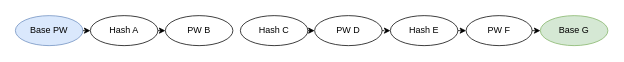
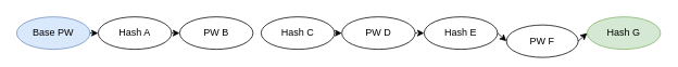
  <mxCell id="0" />
  <mxCell id="1" parent="0" />
  <mxCell id="2" value="Base PW" style="ellipse;whiteSpace=wrap;html=1;align=center;fillColor=#dae8fc;strokeColor=#6c8ebf;" vertex="1" parent="1"><mxGeometry x="20" y="20" width="90" height="40" as="geometry" /></mxCell>
  <mxCell id="3" value="PW B" style="ellipse;whiteSpace=wrap;html=1;align=center;" vertex="1" parent="1"><mxGeometry x="220" y="20" width="90" height="40" as="geometry" /></mxCell>
  <mxCell id="4" value="Hash A" style="ellipse;whiteSpace=wrap;html=1;align=center;" vertex="1" parent="1"><mxGeometry x="120" y="20" width="90" height="40" as="geometry" /></mxCell>
  <mxCell id="5" value="Hash C" style="ellipse;whiteSpace=wrap;html=1;align=center;" vertex="1" parent="1"><mxGeometry x="320" y="20" width="90" height="40" as="geometry" /></mxCell>
  <mxCell id="6" value="PW D" style="ellipse;whiteSpace=wrap;html=1;align=center;" vertex="1" parent="1"><mxGeometry x="419" y="20" width="90" height="40" as="geometry" /></mxCell>
- <mxCell id="7" value="PW F" style="ellipse;whiteSpace=wrap;html=1;align=center;" vertex="1" parent="1"><mxGeometry x="621" y="20" width="88" height="40" as="geometry" /></mxCell>
+ <mxCell id="7" value="PW F" style="ellipse;whiteSpace=wrap;html=1;align=center;" vertex="1" parent="1"><mxGeometry x="621" y="30" width="88" height="40" as="geometry" /></mxCell>
  <mxCell id="8" value="Hash E" style="ellipse;whiteSpace=wrap;html=1;align=center;" vertex="1" parent="1"><mxGeometry x="520" y="20" width="90" height="40" as="geometry" /></mxCell>
- <mxCell id="9" value="Base G" style="ellipse;whiteSpace=wrap;html=1;align=center;fillColor=#d5e8d4;strokeColor=#82b366;" vertex="1" parent="1"><mxGeometry x="720" y="20" width="90" height="40" as="geometry" /></mxCell>
+ <mxCell id="9" value="Hash G" style="ellipse;whiteSpace=wrap;html=1;align=center;fillColor=#d5e8d4;strokeColor=#82b366;" vertex="1" parent="1"><mxGeometry x="720" y="20" width="90" height="40" as="geometry" /></mxCell>
  <mxCell id="10" value="" style="endArrow=classic;html=1;entryX=0;entryY=0.5;entryDx=0;entryDy=0;exitX=1;exitY=0.5;exitDx=0;exitDy=0;dashed=1;" edge="1" parent="1" source="2" target="4"><mxGeometry width="50" height="50" relative="1" as="geometry"><mxPoint x="20" y="130" as="sourcePoint" /><mxPoint x="70" y="80" as="targetPoint" /></mxGeometry></mxCell>
  <mxCell id="11" value="" style="endArrow=classic;html=1;entryX=0;entryY=0.5;entryDx=0;entryDy=0;exitX=1;exitY=0.5;exitDx=0;exitDy=0;" edge="1" parent="1" source="4" target="3"><mxGeometry width="50" height="50" relative="1" as="geometry"><mxPoint x="120" y="50" as="sourcePoint" /><mxPoint x="130" y="50" as="targetPoint" /></mxGeometry></mxCell>
  <mxCell id="12" value="" style="endArrow=classic;html=1;entryX=0;entryY=0.5;entryDx=0;entryDy=0;exitX=1;exitY=0.5;exitDx=0;exitDy=0;" edge="1" parent="1" source="7" target="9"><mxGeometry width="50" height="50" relative="1" as="geometry"><mxPoint x="220" y="170" as="sourcePoint" /><mxPoint x="270" y="170" as="targetPoint" /></mxGeometry></mxCell>
  <mxCell id="13" value="" style="endArrow=classic;html=1;entryX=0;entryY=0.5;entryDx=0;entryDy=0;exitX=1;exitY=0.5;exitDx=0;exitDy=0;" edge="1" parent="1" source="8" target="7"><mxGeometry width="50" height="50" relative="1" as="geometry"><mxPoint x="230" y="180" as="sourcePoint" /><mxPoint x="280" y="180" as="targetPoint" /></mxGeometry></mxCell>
  <mxCell id="14" value="" style="endArrow=classic;html=1;entryX=0;entryY=0.5;entryDx=0;entryDy=0;exitX=1;exitY=0.5;exitDx=0;exitDy=0;dashed=1;" edge="1" parent="1" source="6" target="8"><mxGeometry width="50" height="50" relative="1" as="geometry"><mxPoint x="240" y="190" as="sourcePoint" /><mxPoint x="290" y="190" as="targetPoint" /></mxGeometry></mxCell>
  <mxCell id="15" value="" style="endArrow=classic;html=1;entryX=0;entryY=0.5;entryDx=0;entryDy=0;exitX=1;exitY=0.5;exitDx=0;exitDy=0;" edge="1" parent="1" source="5" target="6"><mxGeometry width="50" height="50" relative="1" as="geometry"><mxPoint x="250" y="200" as="sourcePoint" /><mxPoint x="300" y="200" as="targetPoint" /></mxGeometry></mxCell>
